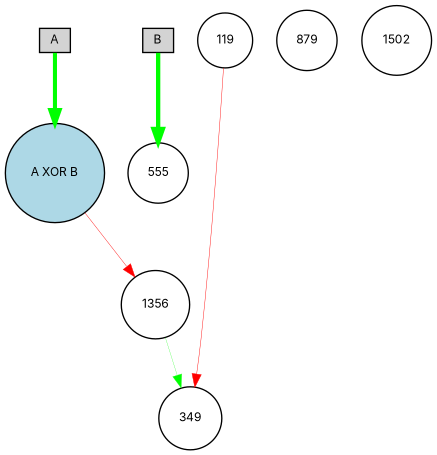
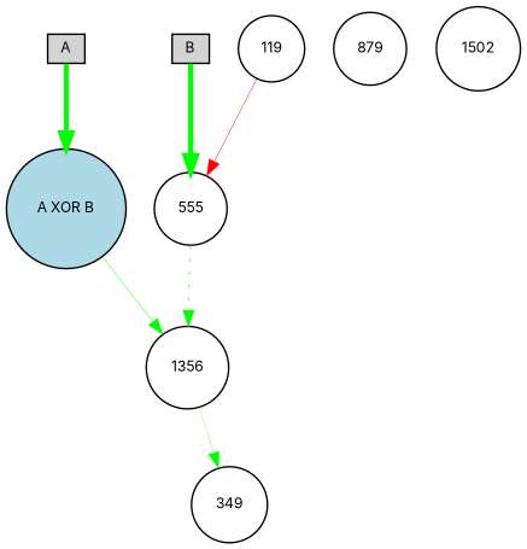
  digraph {
    fontname=Inter
    node [fillcolor=white fontname=Inter fontsize=9 shape=circle style=filled]
    edge [color=green fontname=Inter style=solid]
    A [fillcolor=lightgray height=0.2 shape=box width=0.2]
    "A XOR B" [fillcolor=lightblue height=0.2 width=0.2]
    1356 [height=0.2 width=0.2]
    B [fillcolor=lightgray height=0.2 shape=box width=0.2]
    555 [height=0.2 width=0.2]
    349 [height=0.2 width=0.2]
    n7 [height=0.2 label=879 width=0.2]
    n8 [height=0.2 label=119 width=0.2]
    1502 [height=0.2 width=0.2]
    A -> "A XOR B" [penwidth=3.0241423163018744]
-   "A XOR B" -> 1356 [color=red penwidth=0.2991652636303046]
+   "A XOR B" -> 1356 [penwidth=0.2991652636303046]
    1356 -> 349 [penwidth=0.1781335143931398]
    B -> 555 [penwidth=3.2232536547421935]
-   n8 -> 349 [color=red penwidth=0.3160605340411551]
+   555 -> 1356 [penwidth=0.4621265487491292 style=dotted]
+   n8 -> 555 [color=red penwidth=0.3160605340411551]
  }
